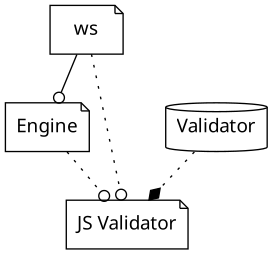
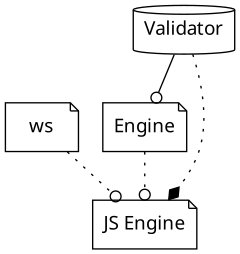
  digraph {
    fontname="Noto Sans"
    node [fontname="Noto Sans" shape=note]
    edge [arrowhead=odot fontname="Noto Sans" style=dotted]
    n1 [label=Engine]
    ws
-   "JS Engine" [label="JS Validator"]
+   "JS Engine"
    Validator [shape=cylinder]
    n1 -> "JS Engine"
-   ws -> n1 [style=solid]
+   Validator -> n1 [style=solid]
    ws -> "JS Engine"
    Validator -> "JS Engine" [arrowhead=diamond]
  }
